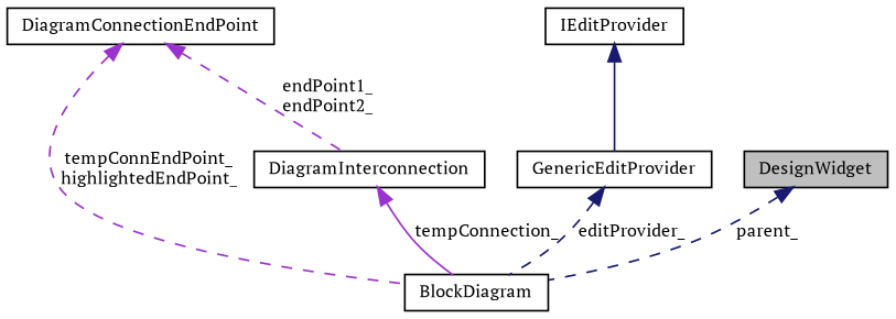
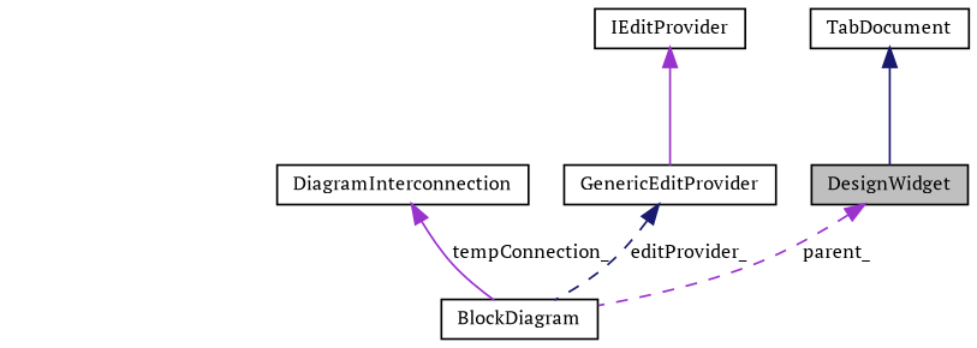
  digraph {
    fontname="PT Serif"
    node [color=black fontname="PT Serif" fontsize=10 shape=record]
    edge [color=darkorchid3 dir=back fontname="PT Serif" fontsize=10 labelfontname=FreeSans labelfontsize=10 style=dashed]
    n1 [fillcolor=grey75 fontcolor=black height=0.2 label=DesignWidget style=filled width=0.4]
    n2 [height=0.2 label=BlockDiagram width=0.4]
+   n3 [height=0.2 label=TabDocument width=0.4]
    n4 [height=0.2 label=DiagramInterconnection width=0.4]
-   n5 [height=0.2 label=DiagramConnectionEndPoint width=0.4]
    n6 [height=0.2 label=GenericEditProvider width=0.4]
    n7 [height=0.2 label=IEditProvider width=0.4]
-   n1 -> n2 [color=midnightblue label=parent_]
+   n1 -> n2 [label=parent_]
+   n3 -> n1 [color=midnightblue style=solid]
    n4 -> n2 [label=tempConnection_ style=solid]
-   n5 -> n2 [label="tempConnEndPoint_\nhighlightedEndPoint_"]
-   n5 -> n4 [label="endPoint1_\nendPoint2_"]
    n6 -> n2 [color=midnightblue label=editProvider_]
-   n7 -> n6 [color=midnightblue style=solid]
+   n7 -> n6 [style=solid]
  }
